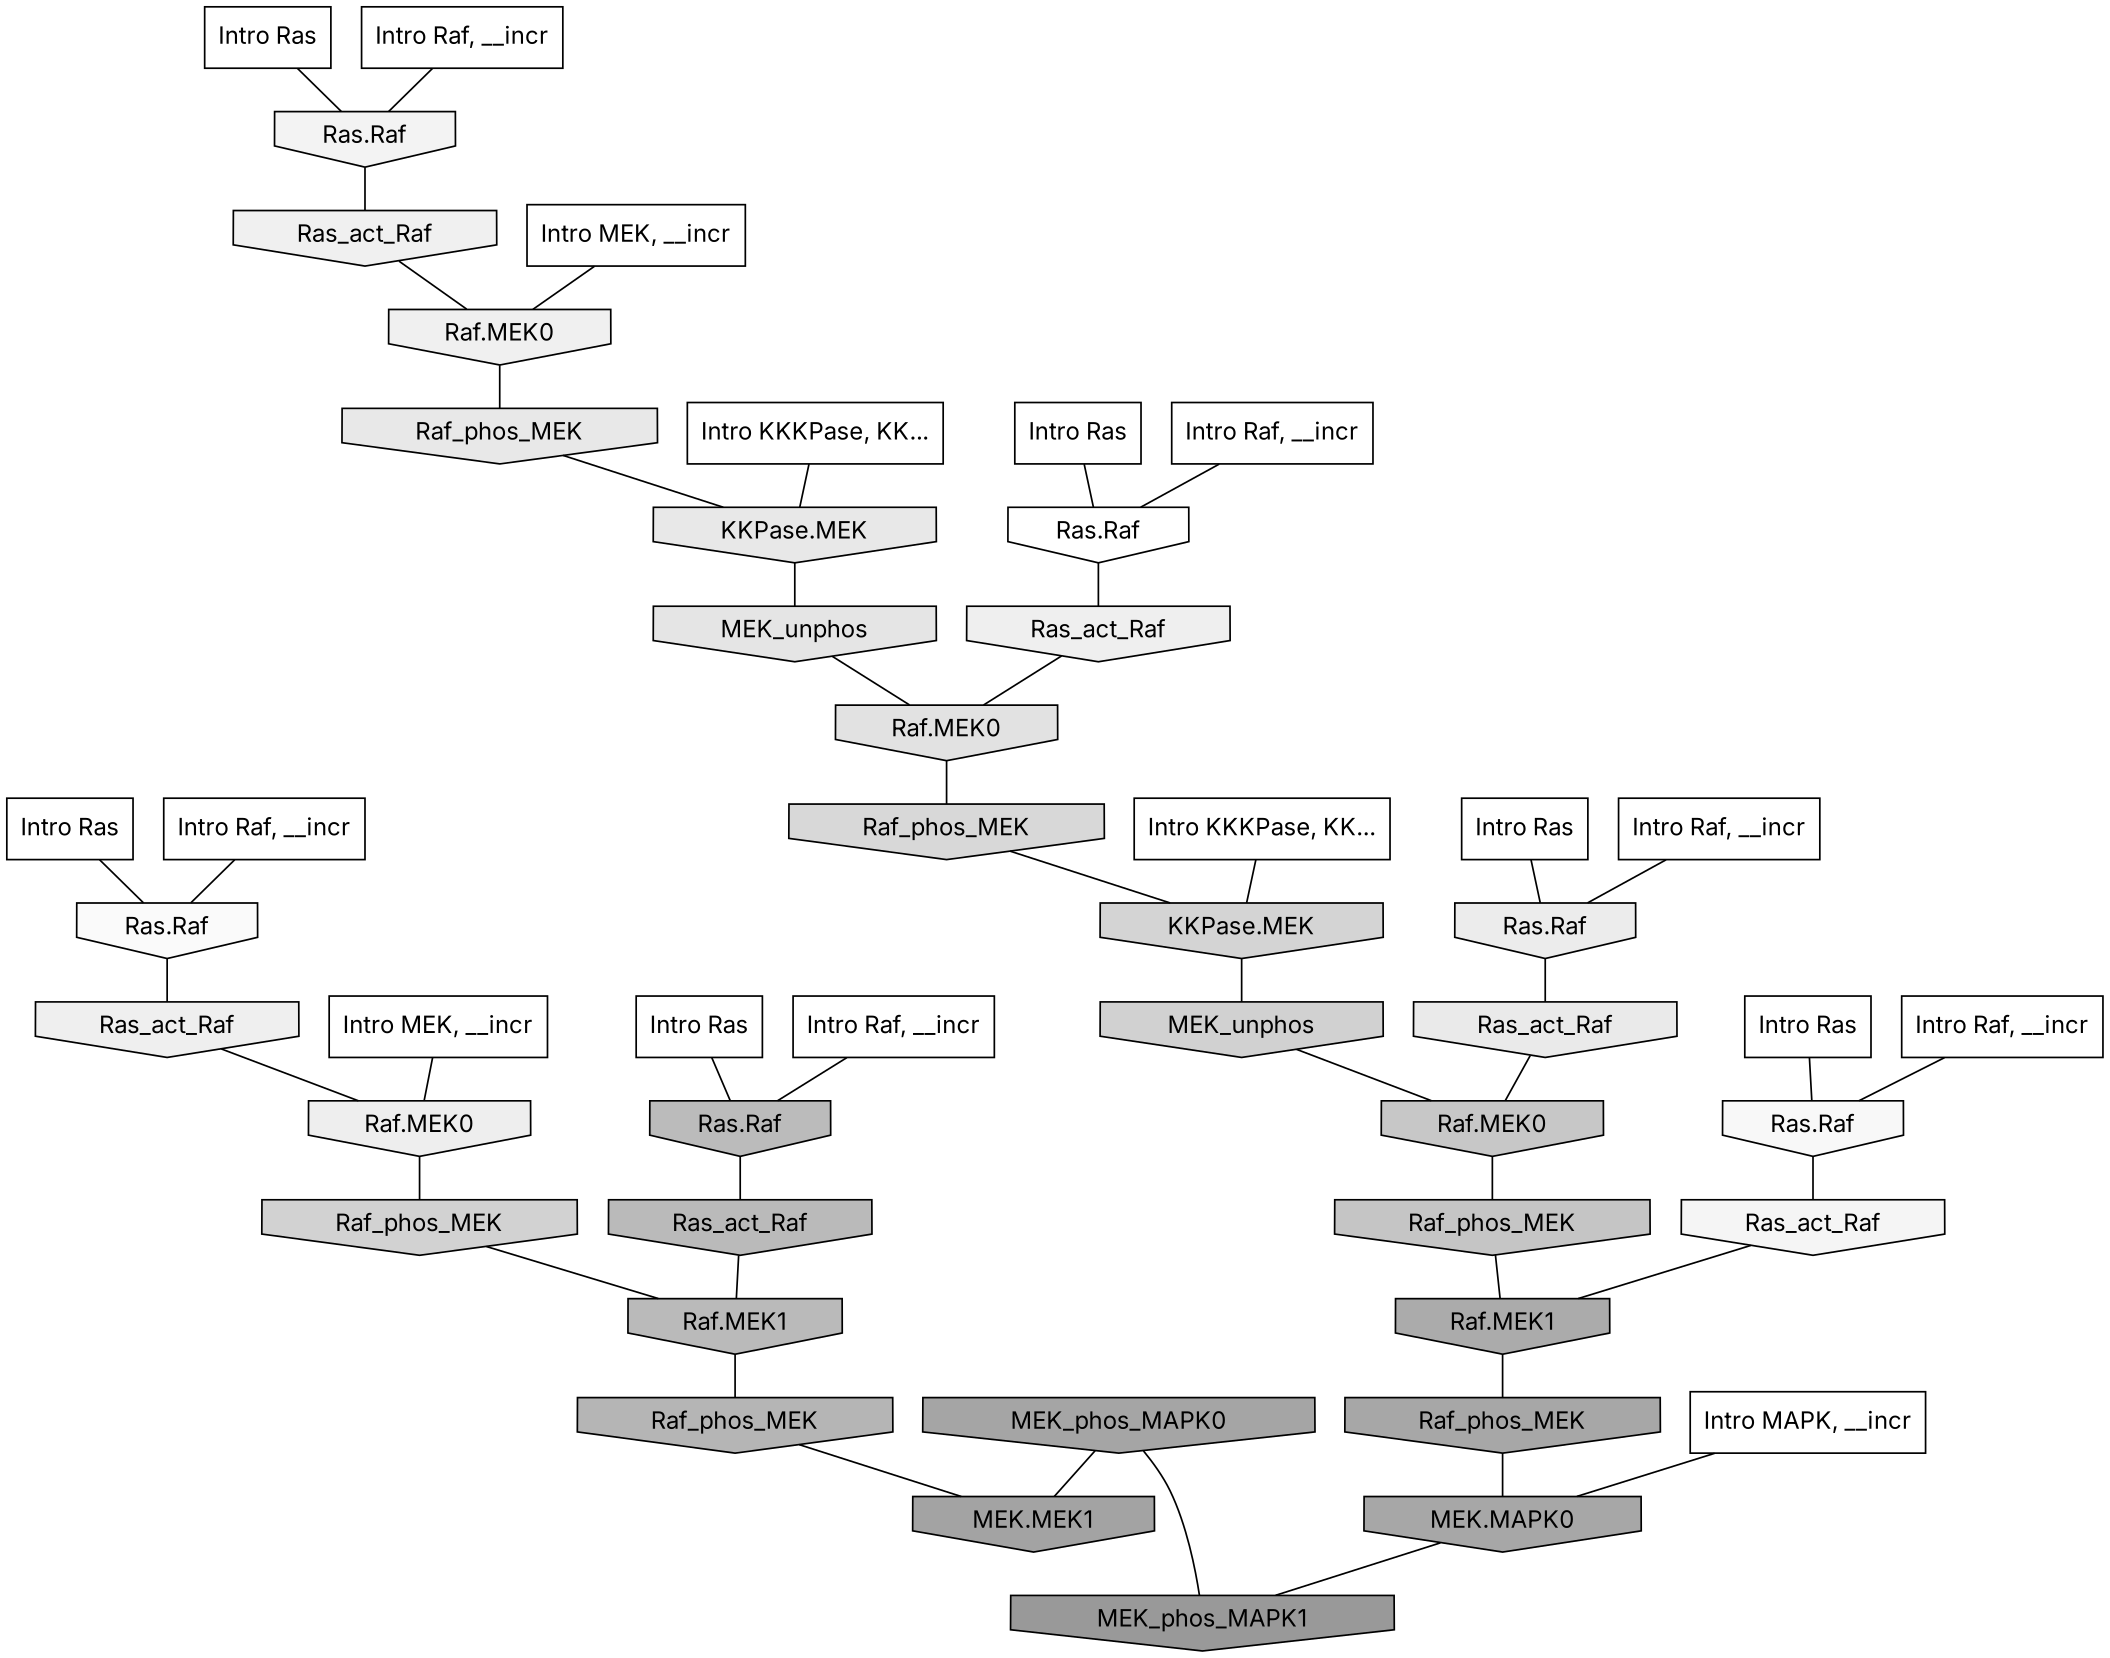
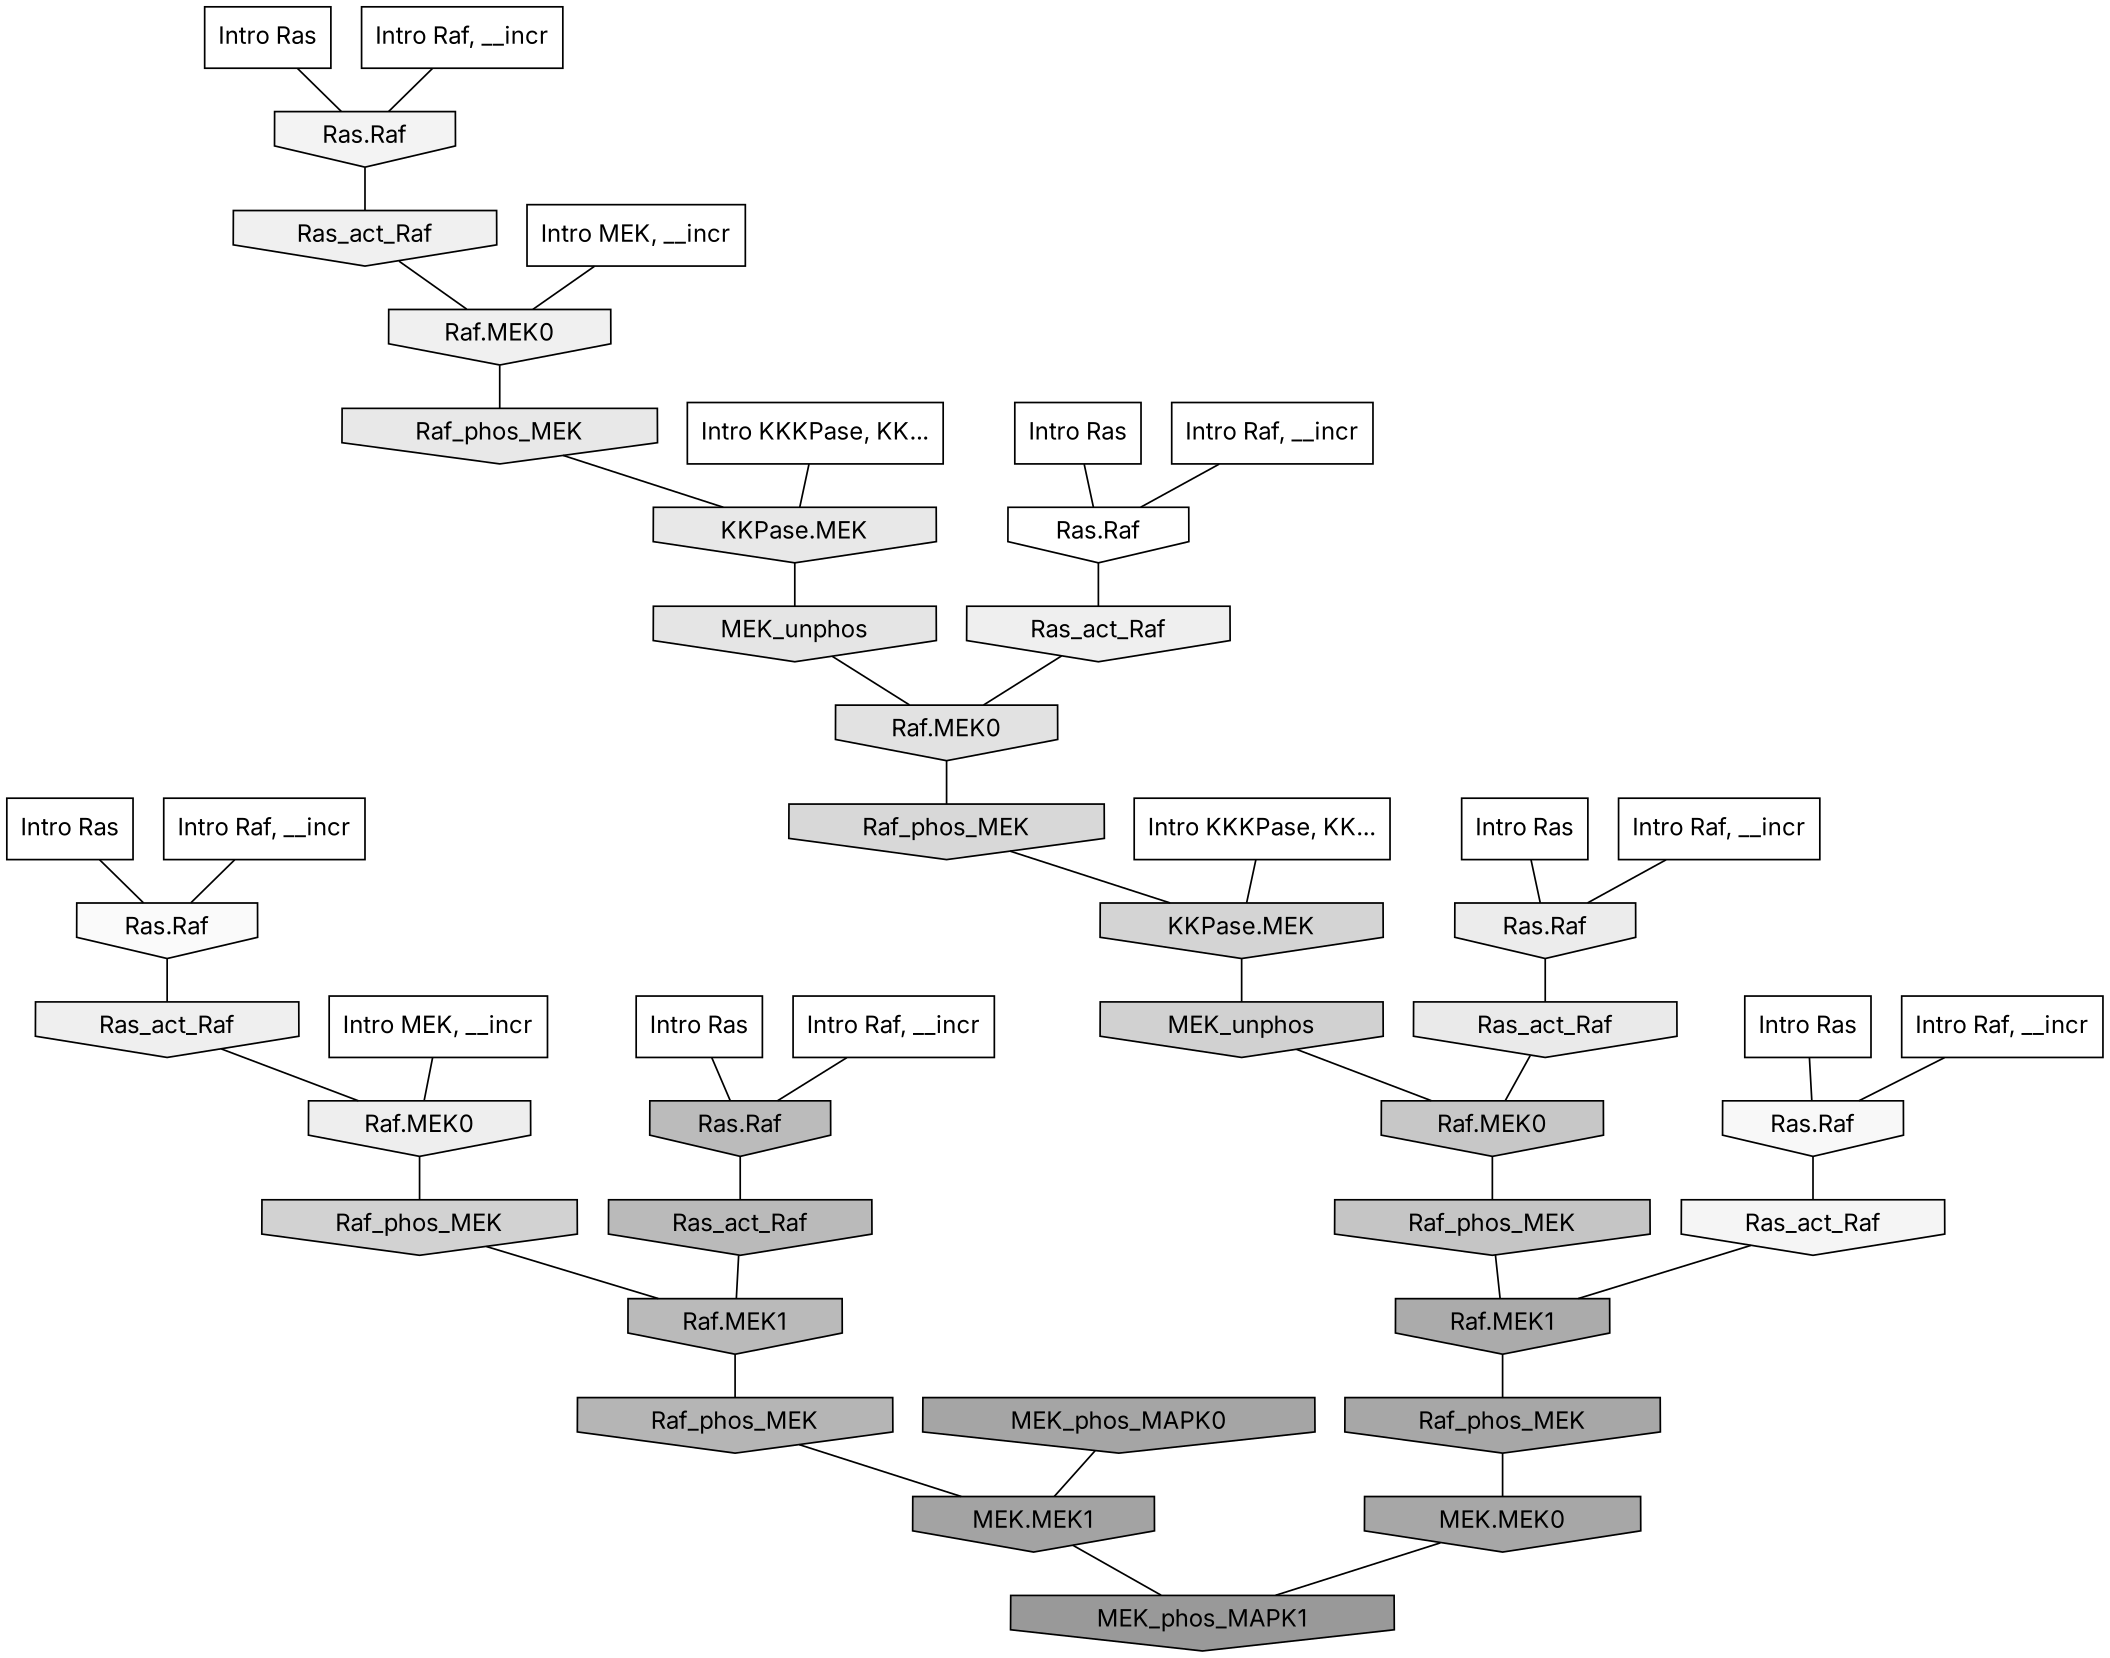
  digraph {
    fontname=Inter
    rankdir=TB
    ranksep=0.30
    node [fillcolor="0.000 0.000 1.000" fontname=Inter shape=invhouse style=filled]
    edge [color="0.000 0.000 0.000" dir=none fontname=Inter]
    n1 [label="Intro Ras" shape=rectangle]
    n2 [fillcolor="0.000 0.000 0.950" label="Ras.Raf"]
    n3 [fillcolor="0.000 0.000 0.941" label=Ras_act_Raf]
    n4 [label="Intro Ras" shape=rectangle]
    n5 [fillcolor="0.000 0.000 0.970" label="Ras.Raf"]
    n6 [fillcolor="0.000 0.000 0.958" label=Ras_act_Raf]
    n7 [label="Intro Ras" shape=rectangle]
    n8 [fillcolor="0.000 0.000 0.922" label="Ras.Raf"]
    n9 [fillcolor="0.000 0.000 0.917" label=Ras_act_Raf]
    n10 [label="Intro Ras" shape=rectangle]
    n11 [label="Ras.Raf"]
    n12 [fillcolor="0.000 0.000 0.934" label=Ras_act_Raf]
    n13 [label="Intro Ras" shape=rectangle]
    n14 [fillcolor="0.000 0.000 0.977" label="Ras.Raf"]
    n15 [fillcolor="0.000 0.000 0.935" label=Ras_act_Raf]
    n16 [label="Intro Ras" shape=rectangle]
    n17 [fillcolor="0.000 0.000 0.734" label="Ras.Raf"]
    n18 [fillcolor="0.000 0.000 0.729" label=Ras_act_Raf]
    n19 [label="Intro Raf, __incr" shape=rectangle]
    n20 [label="Intro Raf, __incr" shape=rectangle]
    n21 [label="Intro Raf, __incr" shape=rectangle]
    n22 [label="Intro Raf, __incr" shape=rectangle]
    n23 [label="Intro Raf, __incr" shape=rectangle]
    n24 [label="Intro Raf, __incr" shape=rectangle]
    n25 [label="Intro MEK, __incr" shape=rectangle]
    n26 [fillcolor="0.000 0.000 0.941" label="Raf.MEK0"]
    n27 [fillcolor="0.000 0.000 0.908" label=Raf_phos_MEK]
    n28 [label="Intro MEK, __incr" shape=rectangle]
    n29 [fillcolor="0.000 0.000 0.931" label="Raf.MEK0"]
    n30 [fillcolor="0.000 0.000 0.821" label=Raf_phos_MEK]
-   n31 [label="Intro MAPK, __incr" shape=rectangle]
-   n32 [fillcolor="0.000 0.000 0.653" label="MEK.MAPK0"]
+   n32 [fillcolor="0.000 0.000 0.653" label="MEK.MEK0"]
    n33 [fillcolor="0.000 0.000 0.600" label=MEK_phos_MAPK1]
    n34 [label="Intro KKKPase, KK..." shape=rectangle]
    n35 [fillcolor="0.000 0.000 0.907" label="KKPase.MEK"]
    n36 [fillcolor="0.000 0.000 0.897" label=MEK_unphos]
    n37 [label="Intro KKKPase, KK..." shape=rectangle]
    n38 [fillcolor="0.000 0.000 0.829" label="KKPase.MEK"]
    n39 [fillcolor="0.000 0.000 0.818" label=MEK_unphos]
    n40 [fillcolor="0.000 0.000 0.883" label="Raf.MEK0"]
    n41 [fillcolor="0.000 0.000 0.670" label="Raf.MEK1"]
    n42 [fillcolor="0.000 0.000 0.653" label=Raf_phos_MEK]
    n43 [fillcolor="0.000 0.000 0.844" label=Raf_phos_MEK]
    n44 [fillcolor="0.000 0.000 0.729" label="Raf.MEK1"]
    n45 [fillcolor="0.000 0.000 0.778" label="Raf.MEK0"]
    n46 [fillcolor="0.000 0.000 0.773" label=Raf_phos_MEK]
    n47 [fillcolor="0.000 0.000 0.708" label=Raf_phos_MEK]
    n48 [fillcolor="0.000 0.000 0.637" label="MEK.MEK1"]
    n49 [fillcolor="0.000 0.000 0.645" label=MEK_phos_MAPK0]
    n1 -> n2
    n2 -> n3
    n3 -> n26
    n4 -> n5
    n5 -> n6
    n6 -> n41
    n7 -> n8
    n8 -> n9
    n9 -> n45
    n10 -> n11
    n11 -> n12
    n12 -> n40
    n13 -> n14
    n14 -> n15
    n15 -> n29
    n16 -> n17
    n17 -> n18
    n18 -> n44
    n19 -> n14
    n20 -> n5
    n21 -> n2
    n22 -> n8
    n23 -> n17
    n24 -> n11
    n25 -> n26
    n26 -> n27
    n27 -> n35
    n28 -> n29
    n29 -> n30
    n30 -> n44
-   n31 -> n32
    n32 -> n33
    n34 -> n35
    n35 -> n36
    n36 -> n40
    n37 -> n38
    n38 -> n39
    n39 -> n45
    n40 -> n43
    n41 -> n42
    n42 -> n32
    n43 -> n38
    n44 -> n47
    n45 -> n46
    n46 -> n41
    n47 -> n48
-   n49 -> n33
+   n48 -> n33
    n49 -> n48
  }
